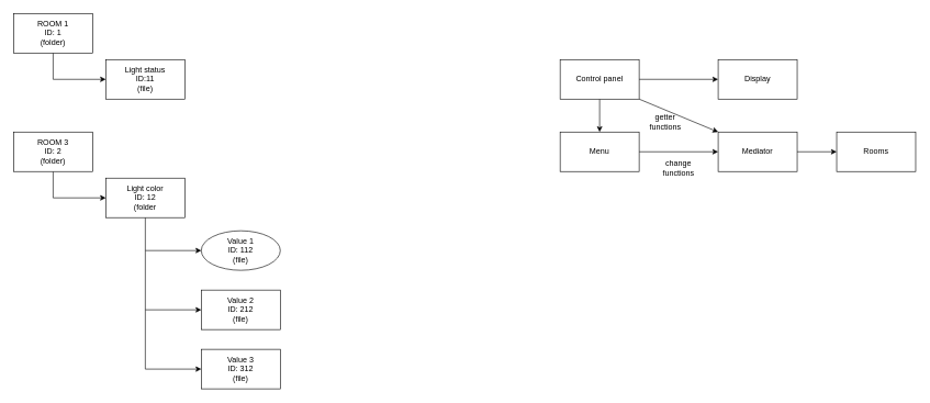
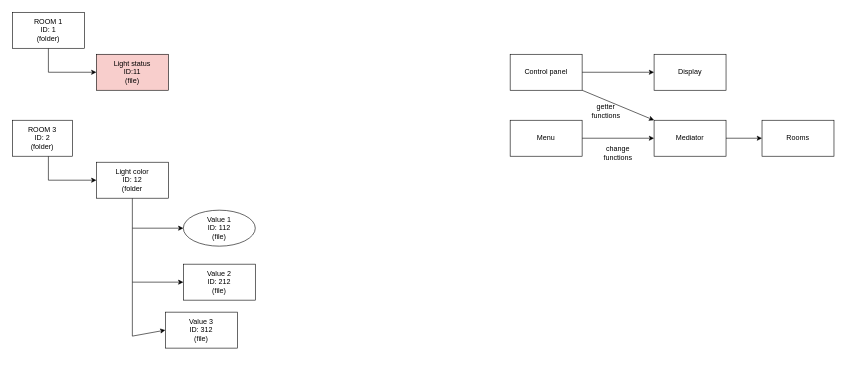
  <mxCell id="0" />
  <mxCell id="1" parent="0" />
  <mxCell id="2" style="edgeStyle=orthogonalEdgeStyle;rounded=0;orthogonalLoop=1;jettySize=auto;html=1;entryX=0;entryY=0.5;entryDx=0;entryDy=0;exitX=0.5;exitY=1;exitDx=0;exitDy=0;" edge="1" parent="1" source="3" target="6"><mxGeometry relative="1" as="geometry"><mxPoint x="140" y="130" as="targetPoint" /><mxPoint x="80" y="90" as="sourcePoint" /><Array as="points"><mxPoint x="80" y="120" /></Array></mxGeometry></mxCell>
  <mxCell id="3" value="ROOM 1&lt;div&gt;ID: 1&lt;/div&gt;&lt;div&gt;(folder)&lt;/div&gt;" style="rounded=0;whiteSpace=wrap;html=1;" vertex="1" parent="1"><mxGeometry x="20" y="20" width="120" height="60" as="geometry" /></mxCell>
  <mxCell id="4" style="edgeStyle=orthogonalEdgeStyle;rounded=0;orthogonalLoop=1;jettySize=auto;html=1;entryX=0;entryY=0.5;entryDx=0;entryDy=0;" edge="1" parent="1" source="5" target="8"><mxGeometry relative="1" as="geometry"><mxPoint x="160" y="300" as="targetPoint" /><Array as="points"><mxPoint x="80" y="300" /></Array></mxGeometry></mxCell>
- <mxCell id="5" value="ROOM 3&lt;div&gt;ID: 2&lt;/div&gt;&lt;div&gt;(folder)&lt;/div&gt;" style="rounded=0;whiteSpace=wrap;html=1;" vertex="1" parent="1"><mxGeometry x="20" y="200" width="120" height="60" as="geometry" /></mxCell>
- <mxCell id="6" value="Light status&lt;div&gt;ID:11&lt;/div&gt;&lt;div&gt;(file)&lt;/div&gt;" style="rounded=0;whiteSpace=wrap;html=1;" vertex="1" parent="1"><mxGeometry x="160" y="90" width="120" height="60" as="geometry" /></mxCell>
+ <mxCell id="5" value="ROOM 3&lt;div&gt;ID: 2&lt;/div&gt;&lt;div&gt;(folder)&lt;/div&gt;" style="rounded=0;whiteSpace=wrap;html=1;" vertex="1" parent="1"><mxGeometry x="20" y="200" width="100" height="60" as="geometry" /></mxCell>
+ <mxCell id="6" value="Light status&lt;div&gt;ID:11&lt;/div&gt;&lt;div&gt;(file)&lt;/div&gt;" style="rounded=0;whiteSpace=wrap;html=1;fillColor=#f8cecc;" vertex="1" parent="1"><mxGeometry x="160" y="90" width="120" height="60" as="geometry" /></mxCell>
  <mxCell id="7" style="edgeStyle=orthogonalEdgeStyle;rounded=0;orthogonalLoop=1;jettySize=auto;html=1;entryX=0;entryY=0.5;entryDx=0;entryDy=0;exitX=0.5;exitY=1;exitDx=0;exitDy=0;" edge="1" parent="1" source="8" target="9"><mxGeometry relative="1" as="geometry"><mxPoint x="270" y="390" as="targetPoint" /><mxPoint x="220" y="340" as="sourcePoint" /><Array as="points"><mxPoint x="220" y="380" /></Array></mxGeometry></mxCell>
  <mxCell id="8" value="Light color&lt;div&gt;ID: 12&lt;/div&gt;&lt;div&gt;(folder&lt;/div&gt;" style="rounded=0;whiteSpace=wrap;html=1;" vertex="1" parent="1"><mxGeometry x="160" y="270" width="120" height="60" as="geometry" /></mxCell>
  <mxCell id="9" value="Value 1&lt;div&gt;ID: 112&lt;/div&gt;&lt;div&gt;(file)&lt;/div&gt;" style="ellipse;whiteSpace=wrap;html=1;" vertex="1" parent="1"><mxGeometry x="305" y="350" width="120" height="60" as="geometry" /></mxCell>
  <mxCell id="10" value="Value 2&lt;div&gt;ID: 212&lt;/div&gt;&lt;div&gt;(file)&lt;/div&gt;" style="rounded=0;whiteSpace=wrap;html=1;" vertex="1" parent="1"><mxGeometry x="305" y="440" width="120" height="60" as="geometry" /></mxCell>
- <mxCell id="11" value="Value 3&lt;div&gt;ID: 312&lt;/div&gt;&lt;div&gt;(file)&lt;/div&gt;" style="rounded=0;whiteSpace=wrap;html=1;" vertex="1" parent="1"><mxGeometry x="305" y="530" width="120" height="60" as="geometry" /></mxCell>
+ <mxCell id="11" value="Value 3&lt;div&gt;ID: 312&lt;/div&gt;&lt;div&gt;(file)&lt;/div&gt;" style="rounded=0;whiteSpace=wrap;html=1;" vertex="1" parent="1"><mxGeometry x="275" y="520" width="120" height="60" as="geometry" /></mxCell>
  <mxCell id="12" value="" style="endArrow=classic;html=1;rounded=0;entryX=0;entryY=0.5;entryDx=0;entryDy=0;" edge="1" parent="1" target="10"><mxGeometry width="50" height="50" relative="1" as="geometry"><mxPoint x="220" y="380" as="sourcePoint" /><mxPoint x="230" y="470" as="targetPoint" /><Array as="points"><mxPoint x="220" y="470" /></Array></mxGeometry></mxCell>
  <mxCell id="13" value="" style="endArrow=classic;html=1;rounded=0;entryX=0;entryY=0.5;entryDx=0;entryDy=0;" edge="1" parent="1" target="11"><mxGeometry width="50" height="50" relative="1" as="geometry"><mxPoint x="220" y="470" as="sourcePoint" /><mxPoint x="250" y="590" as="targetPoint" /><Array as="points"><mxPoint x="220" y="560" /></Array></mxGeometry></mxCell>
  <mxCell id="14" value="" style="edgeStyle=orthogonalEdgeStyle;rounded=0;orthogonalLoop=1;jettySize=auto;html=1;" edge="1" parent="1" source="16" target="20"><mxGeometry relative="1" as="geometry" /></mxCell>
- <mxCell id="15" value="" style="edgeStyle=orthogonalEdgeStyle;rounded=0;orthogonalLoop=1;jettySize=auto;html=1;" edge="1" parent="1" source="16" target="22"><mxGeometry relative="1" as="geometry" /></mxCell>
  <mxCell id="16" value="Control panel" style="rounded=0;whiteSpace=wrap;html=1;" vertex="1" parent="1"><mxGeometry x="850" y="90" width="120" height="60" as="geometry" /></mxCell>
  <mxCell id="17" value="" style="edgeStyle=orthogonalEdgeStyle;rounded=0;orthogonalLoop=1;jettySize=auto;html=1;" edge="1" parent="1" source="18" target="19"><mxGeometry relative="1" as="geometry" /></mxCell>
  <mxCell id="18" value="Mediator" style="rounded=0;whiteSpace=wrap;html=1;" vertex="1" parent="1"><mxGeometry x="1090" y="200" width="120" height="60" as="geometry" /></mxCell>
  <mxCell id="19" value="Rooms" style="rounded=0;whiteSpace=wrap;html=1;" vertex="1" parent="1"><mxGeometry x="1270" y="200" width="120" height="60" as="geometry" /></mxCell>
  <mxCell id="20" value="Display" style="rounded=0;whiteSpace=wrap;html=1;" vertex="1" parent="1"><mxGeometry x="1090" y="90" width="120" height="60" as="geometry" /></mxCell>
  <mxCell id="21" value="" style="edgeStyle=orthogonalEdgeStyle;rounded=0;orthogonalLoop=1;jettySize=auto;html=1;" edge="1" parent="1" source="22" target="18"><mxGeometry relative="1" as="geometry" /></mxCell>
  <mxCell id="22" value="Menu" style="rounded=0;whiteSpace=wrap;html=1;" vertex="1" parent="1"><mxGeometry x="850" y="200" width="120" height="60" as="geometry" /></mxCell>
  <mxCell id="23" value="" style="endArrow=classic;html=1;rounded=0;exitX=1;exitY=1;exitDx=0;exitDy=0;entryX=0;entryY=0;entryDx=0;entryDy=0;" edge="1" parent="1" source="16" target="18"><mxGeometry width="50" height="50" relative="1" as="geometry"><mxPoint x="1080" y="230" as="sourcePoint" /><mxPoint x="1130" y="180" as="targetPoint" /></mxGeometry></mxCell>
  <mxCell id="24" value="getter functions" style="text;html=1;align=center;verticalAlign=middle;whiteSpace=wrap;rounded=0;" vertex="1" parent="1"><mxGeometry x="980" y="170" width="60" height="30" as="geometry" /></mxCell>
  <mxCell id="25" value="change functions" style="text;html=1;align=center;verticalAlign=middle;whiteSpace=wrap;rounded=0;" vertex="1" parent="1"><mxGeometry x="1000" y="240" width="60" height="30" as="geometry" /></mxCell>
